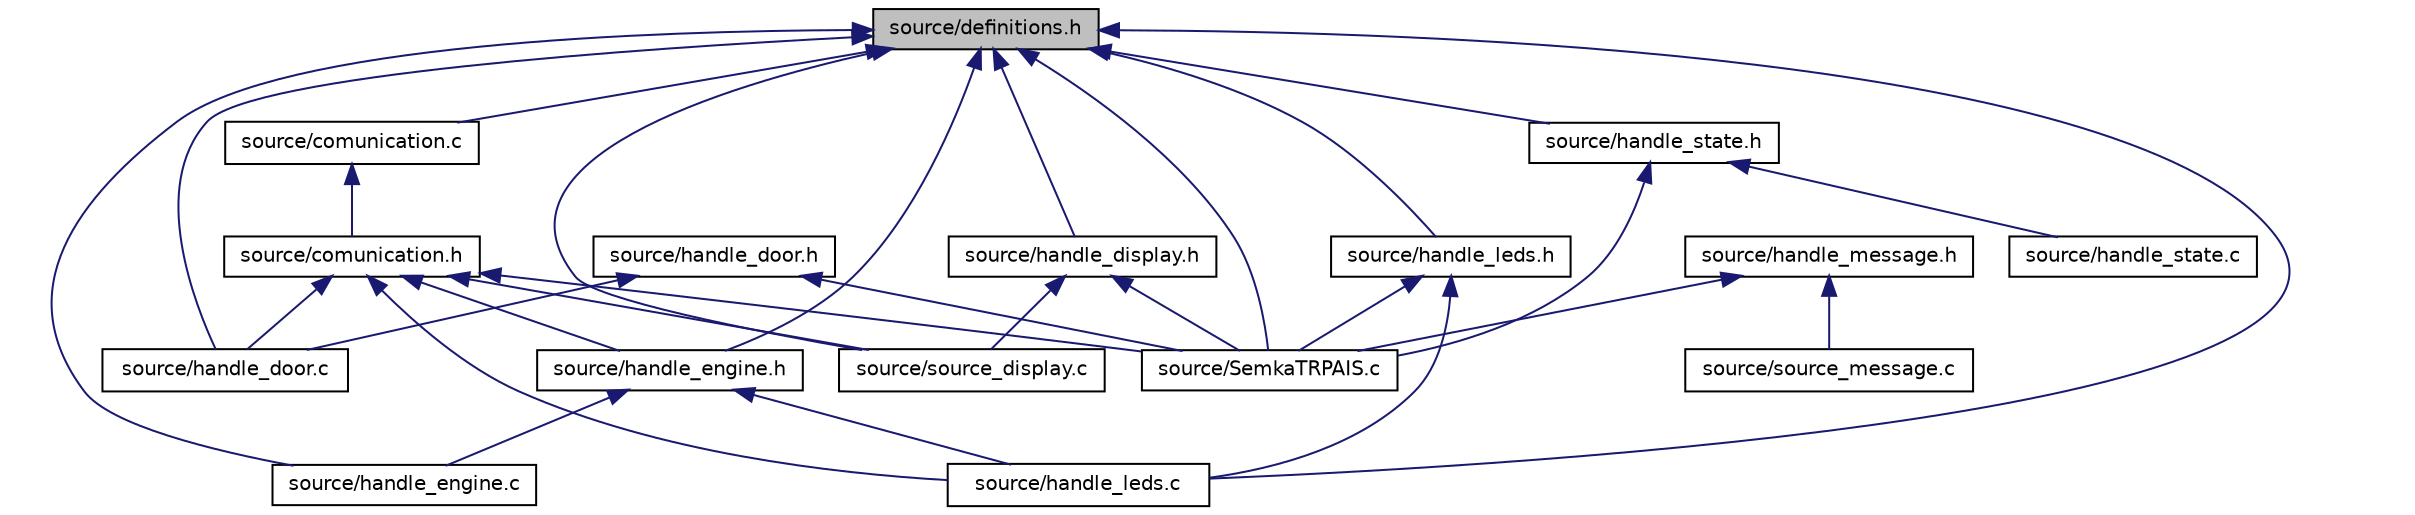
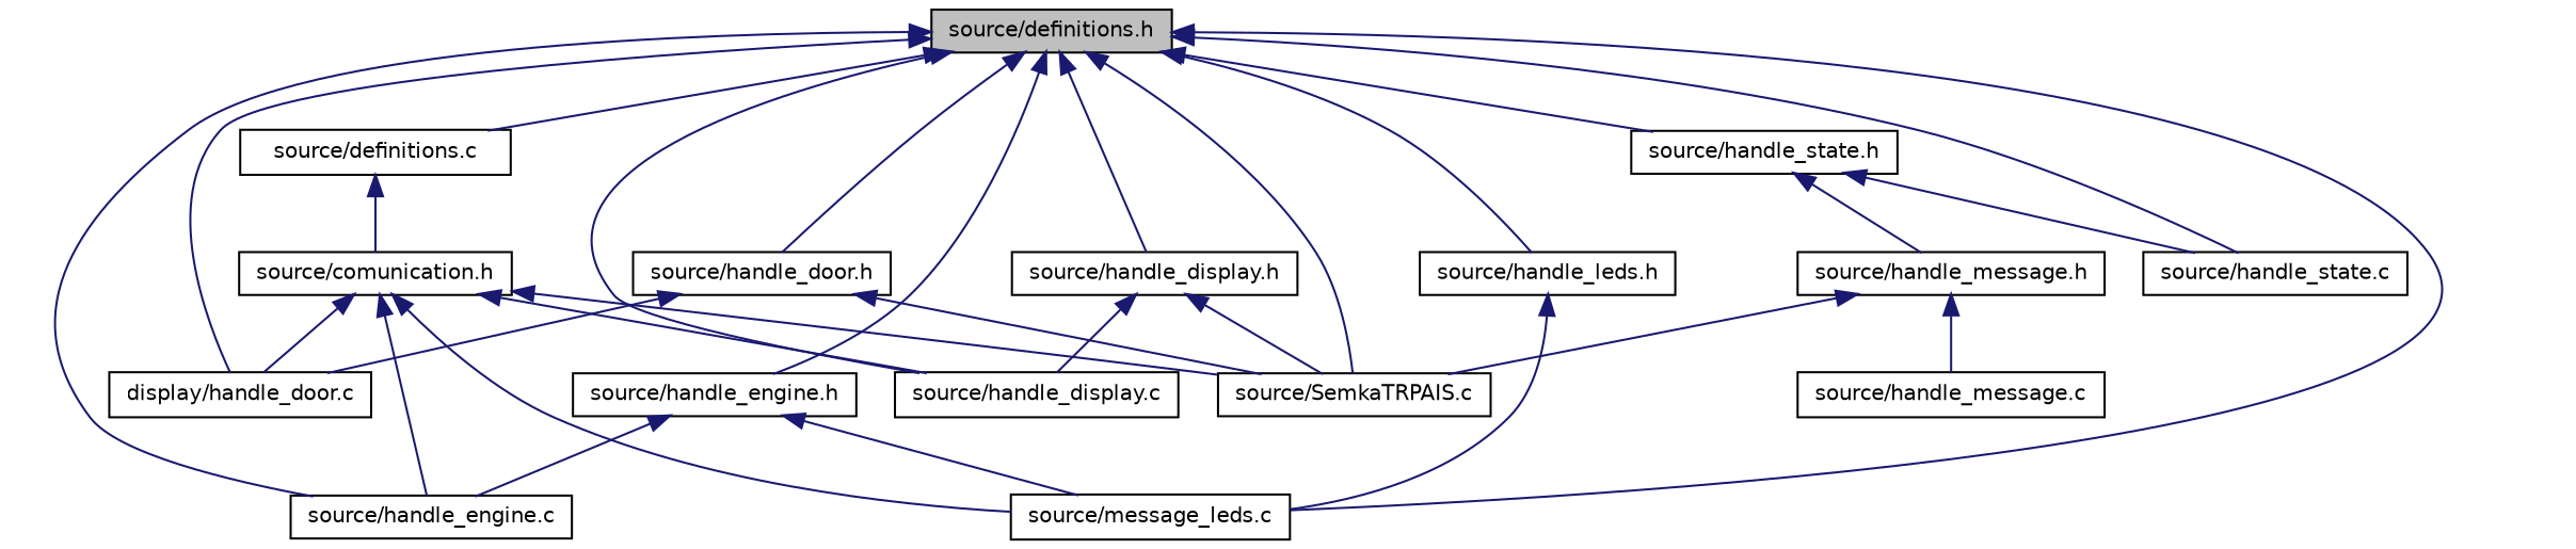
  digraph {
    node [color=black fillcolor=white fontname=Helvetica fontsize=10 shape=record style=filled]
    edge [color=midnightblue dir=back fontname=Helvetica fontsize=10 labelfontname=Helvetica labelfontsize=10 style=solid]
    n1 [fillcolor=grey75 fontcolor=black height=0.2 label="source/definitions.h" width=0.4]
-   n2 [height=0.2 label="source/source_display.c" width=0.4]
-   n3 [height=0.2 label="source/handle_door.c" width=0.4]
+   n2 [height=0.2 label="source/handle_display.c" width=0.4]
+   n3 [height=0.2 label="display/handle_door.c" width=0.4]
    n4 [height=0.2 label="source/handle_engine.c" width=0.4]
-   n5 [height=0.2 label="source/handle_leds.c" width=0.4]
+   n5 [height=0.2 label="source/message_leds.c" width=0.4]
    n6 [height=0.2 label="source/SemkaTRPAIS.c" width=0.4]
-   n7 [height=0.2 label="source/comunication.c" width=0.4]
+   n7 [height=0.2 label="source/definitions.c" width=0.4]
    n8 [height=0.2 label="source/handle_display.h" width=0.4]
    n9 [height=0.2 label="source/handle_door.h" width=0.4]
    n10 [height=0.2 label="source/handle_engine.h" width=0.4]
    n11 [height=0.2 label="source/handle_leds.h" width=0.4]
    n12 [height=0.2 label="source/handle_state.c" width=0.4]
    n13 [height=0.2 label="source/handle_state.h" width=0.4]
    n14 [height=0.2 label="source/comunication.h" width=0.4]
    n15 [height=0.2 label="source/handle_message.h" width=0.4]
-   n16 [height=0.2 label="source/source_message.c" width=0.4]
+   n16 [height=0.2 label="source/handle_message.c" width=0.4]
    n1 -> n2
    n1 -> n3
    n1 -> n4
    n1 -> n5
    n1 -> n6
    n1 -> n7
    n1 -> n8
+   n1 -> n9
    n1 -> n10
    n1 -> n11
+   n1 -> n12
    n1 -> n13
    n7 -> n14
    n8 -> n2
    n8 -> n6
    n9 -> n3
    n9 -> n6
    n10 -> n4
    n10 -> n5
    n11 -> n5
-   n11 -> n6
-   n13 -> n6
+   n13 -> n15
    n13 -> n12
    n14 -> n2
    n14 -> n3
-   n14 -> n10
+   n14 -> n4
    n14 -> n5
    n14 -> n6
    n15 -> n6
    n15 -> n16
  }
